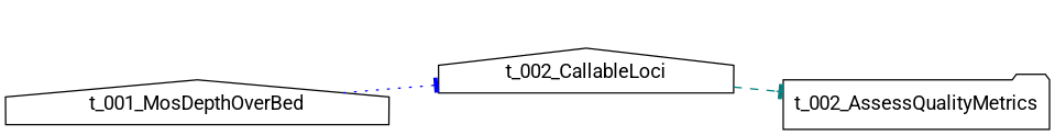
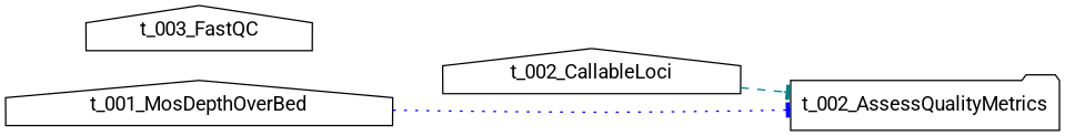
  digraph {
    compound=true
    rankdir=LR
    node [fontname=Roboto shape=house]
    edge [arrowhead=tee]
    n1 [label=t_002_CallableLoci]
    n2 [label=t_002_AssessQualityMetrics shape=folder]
    n3 [label=t_001_MosDepthOverBed]
+   n4 [label=t_003_FastQC]
    n1 -> n2 [color=teal style=dashed]
-   n3 -> n1 [color=blue style=dotted]
+   n3 -> n2 [color=blue style=dotted]
  }
